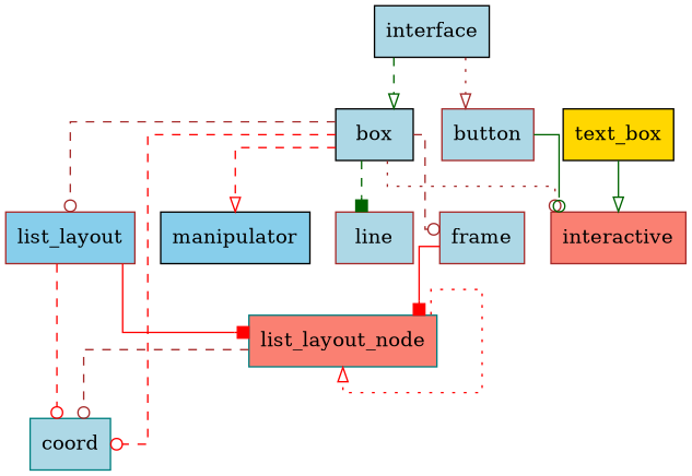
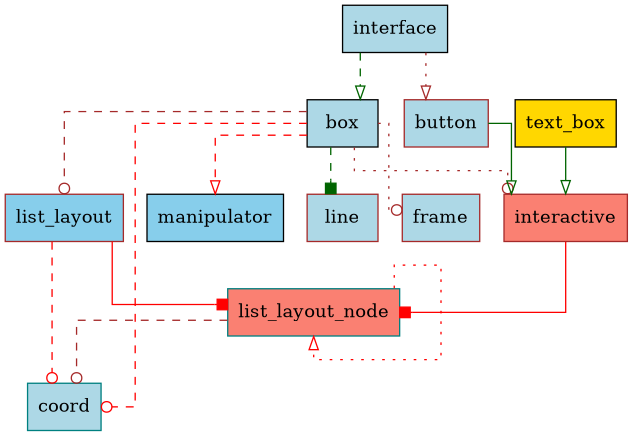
  digraph {
    fontname="SFFlorencesans.ttf"
    splines=ortho
    node [color=brown fillcolor=lightblue shape=rectangle style=filled]
    edge [arrowhead=onormal color=red style=dashed]
    interface [color=black]
    box [color=black]
    button
    coord [color=teal]
    list_layout [fillcolor=skyblue]
    manipulator [color=black fillcolor=skyblue]
    line
    frame
    interactive [fillcolor=salmon]
    list_layout_node [color=teal fillcolor=salmon]
    text_box [color=black fillcolor=gold]
    interface -> box [color=darkgreen]
    interface -> button [color=brown style=dotted]
    box -> coord [arrowhead=odot]
    box -> list_layout [arrowhead=odot color=brown]
    box -> manipulator
    box -> line [arrowhead=box color=darkgreen]
-   box -> frame [arrowhead=odot color=brown]
+   box -> frame [arrowhead=odot color=brown style=dotted]
    box -> interactive [arrowhead=odot color=brown style=dotted]
-   button -> interactive [arrowhead=odot color=darkgreen style=solid]
+   button -> interactive [color=darkgreen style=solid]
    list_layout -> coord [arrowhead=odot]
    list_layout -> list_layout_node [arrowhead=box style=solid]
-   frame -> list_layout_node [arrowhead=box style=solid]
+   interactive -> list_layout_node [arrowhead=box style=solid]
    list_layout_node -> coord [arrowhead=odot color=brown]
    list_layout_node -> list_layout_node [style=dotted]
    text_box -> interactive [color=darkgreen style=solid]
  }
